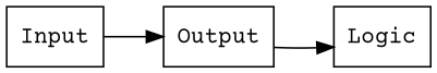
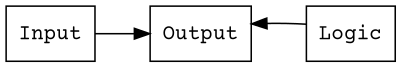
  digraph {
    fontname="Courier Prime"
    rankdir=LR
    node [fontname="Courier Prime" shape=box]
    edge [fontname="Courier Prime"]
    Input
    Output
    Logic
    Input -> Output
-   Output -> Logic
+   Logic -> Output
  }
